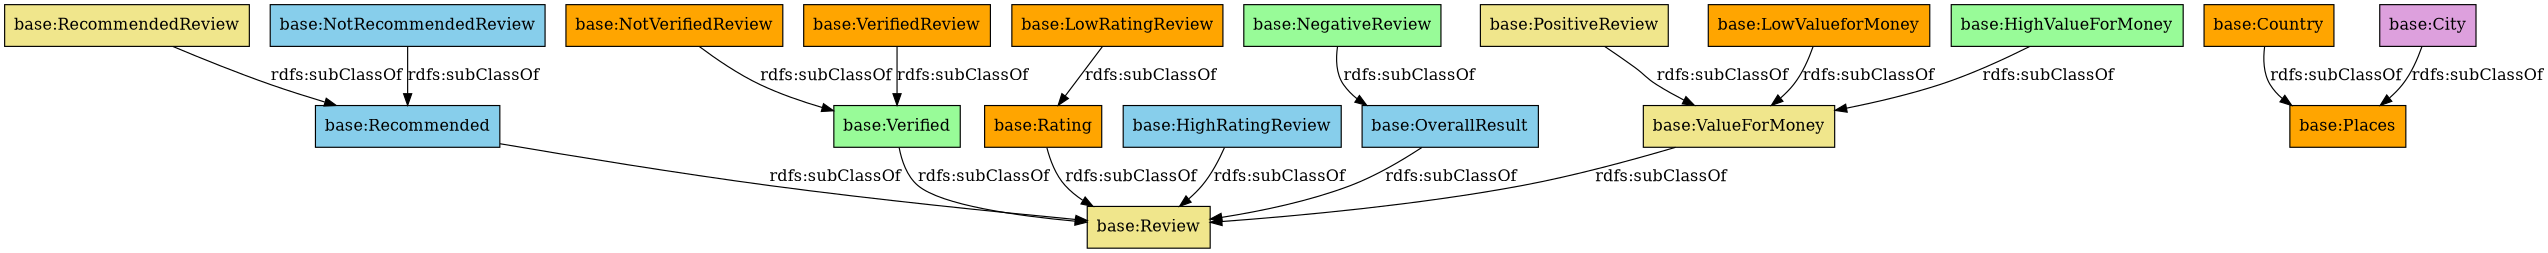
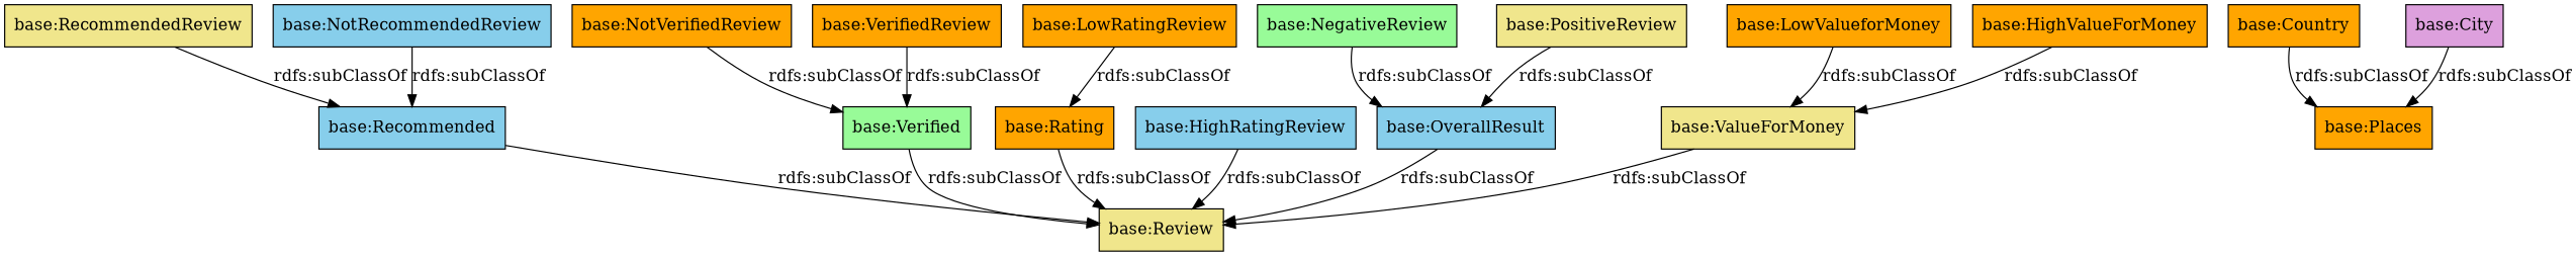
  digraph {
    rankdir=TB
    node [color=black fillcolor=orange shape=rectangle style=filled]
    "base:OverallResult" [fillcolor=skyblue]
    "base:Review" [fillcolor=khaki]
    "base:Recommended" [fillcolor=skyblue]
    "base:Verified" [fillcolor=palegreen]
    "base:NotVerifiedReview"
    "base:VerifiedReview"
    "base:Rating"
    "base:PositiveReview" [fillcolor=khaki]
    "base:HighRatingReview" [fillcolor=skyblue]
    "base:ValueForMoney" [fillcolor=khaki]
    "base:RecommendedReview" [fillcolor=khaki]
    "base:NotRecommendedReview" [fillcolor=skyblue]
    "base:LowValueforMoney"
    "base:Country"
    "base:Places"
    "base:LowRatingReview"
    "base:NegativeReview" [fillcolor=palegreen]
-   "base:HighValueForMoney" [fillcolor=palegreen]
+   "base:HighValueForMoney"
    "base:City" [fillcolor=plum]
    "base:OverallResult" -> "base:Review" [label="rdfs:subClassOf"]
    "base:Recommended" -> "base:Review" [label="rdfs:subClassOf"]
    "base:Verified" -> "base:Review" [label="rdfs:subClassOf"]
    "base:NotVerifiedReview" -> "base:Verified" [label="rdfs:subClassOf"]
    "base:VerifiedReview" -> "base:Verified" [label="rdfs:subClassOf"]
    "base:Rating" -> "base:Review" [label="rdfs:subClassOf"]
-   "base:PositiveReview" -> "base:ValueForMoney" [label="rdfs:subClassOf"]
+   "base:PositiveReview" -> "base:OverallResult" [label="rdfs:subClassOf"]
    "base:HighRatingReview" -> "base:Review" [label="rdfs:subClassOf"]
    "base:ValueForMoney" -> "base:Review" [label="rdfs:subClassOf"]
    "base:RecommendedReview" -> "base:Recommended" [label="rdfs:subClassOf"]
    "base:NotRecommendedReview" -> "base:Recommended" [label="rdfs:subClassOf"]
    "base:LowValueforMoney" -> "base:ValueForMoney" [label="rdfs:subClassOf"]
    "base:Country" -> "base:Places" [label="rdfs:subClassOf"]
    "base:LowRatingReview" -> "base:Rating" [label="rdfs:subClassOf"]
    "base:NegativeReview" -> "base:OverallResult" [label="rdfs:subClassOf"]
    "base:HighValueForMoney" -> "base:ValueForMoney" [label="rdfs:subClassOf"]
    "base:City" -> "base:Places" [label="rdfs:subClassOf"]
  }
